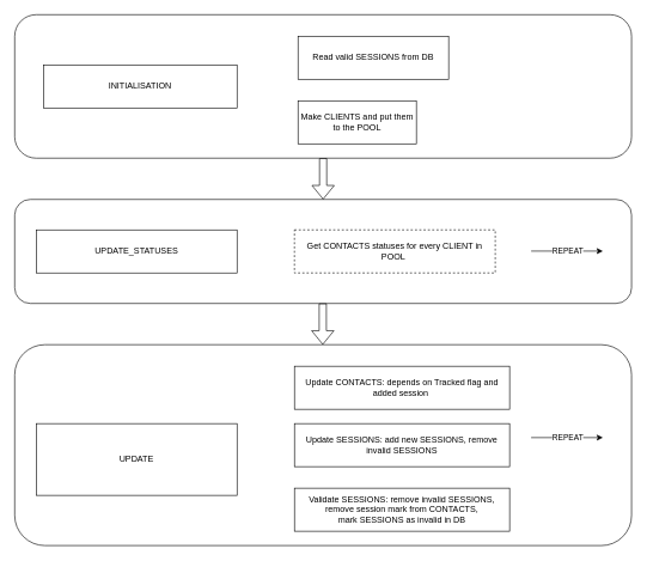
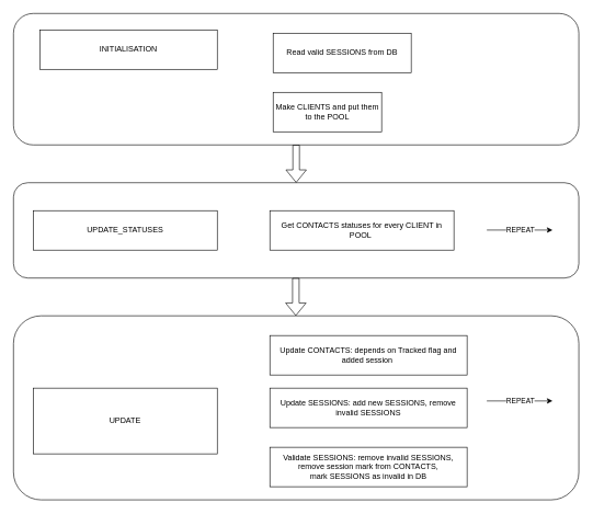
  <mxCell id="0" />
  <mxCell id="1" parent="0" />
  <mxCell id="2" value="" style="rounded=1;whiteSpace=wrap;html=1;" vertex="1" parent="1"><mxGeometry x="20" y="480" width="860" height="280" as="geometry" /></mxCell>
  <mxCell id="3" value="" style="rounded=1;whiteSpace=wrap;html=1;" vertex="1" parent="1"><mxGeometry x="20" y="20" width="860" height="200" as="geometry" /></mxCell>
- <mxCell id="4" value="INITIALISATION" style="rounded=0;whiteSpace=wrap;html=1;" vertex="1" parent="1"><mxGeometry x="60" y="90" width="270" height="60" as="geometry" /></mxCell>
+ <mxCell id="4" value="INITIALISATION" style="rounded=0;whiteSpace=wrap;html=1;" vertex="1" parent="1"><mxGeometry x="60" y="45" width="270" height="60" as="geometry" /></mxCell>
  <mxCell id="5" value="UPDATE" style="rounded=0;whiteSpace=wrap;html=1;" vertex="1" parent="1"><mxGeometry x="50" y="590" width="280" height="100" as="geometry" /></mxCell>
  <mxCell id="6" value="Read valid SESSIONS from DB" style="rounded=0;whiteSpace=wrap;html=1;" vertex="1" parent="1"><mxGeometry x="415" y="50" width="210" height="60" as="geometry" /></mxCell>
  <mxCell id="7" value="Make CLIENTS and put them to the POOL" style="rounded=0;whiteSpace=wrap;html=1;" vertex="1" parent="1"><mxGeometry x="415" y="140" width="165" height="60" as="geometry" /></mxCell>
  <mxCell id="8" value="" style="rounded=1;whiteSpace=wrap;html=1;" vertex="1" parent="1"><mxGeometry x="20" y="277.5" width="860" height="145" as="geometry" /></mxCell>
  <mxCell id="9" value="Validate SESSIONS: remove invalid SESSIONS, remove session mark from CONTACTS,&lt;br&gt;mark SESSIONS as invalid in DB" style="rounded=0;whiteSpace=wrap;html=1;" vertex="1" parent="1"><mxGeometry x="410" y="680" width="300" height="60" as="geometry" /></mxCell>
  <mxCell id="10" value="Update CONTACTS: depends on Tracked flag and added session&amp;nbsp;" style="rounded=0;whiteSpace=wrap;html=1;" vertex="1" parent="1"><mxGeometry x="410" y="510" width="300" height="60" as="geometry" /></mxCell>
  <mxCell id="11" value="Update SESSIONS: add new SESSIONS, remove invalid SESSIONS" style="rounded=0;whiteSpace=wrap;html=1;" vertex="1" parent="1"><mxGeometry x="410" y="590" width="300" height="60" as="geometry" /></mxCell>
- <mxCell id="12" value="Get CONTACTS statuses for every CLIENT in POOL&amp;nbsp;" style="rounded=0;whiteSpace=wrap;html=1;dashed=1;" vertex="1" parent="1"><mxGeometry x="410" y="320" width="280" height="60" as="geometry" /></mxCell>
+ <mxCell id="12" value="Get CONTACTS statuses for every CLIENT in POOL&amp;nbsp;" style="rounded=0;whiteSpace=wrap;html=1;" vertex="1" parent="1"><mxGeometry x="410" y="320" width="280" height="60" as="geometry" /></mxCell>
  <mxCell id="13" value="UPDATE_STATUSES" style="rounded=0;whiteSpace=wrap;html=1;" vertex="1" parent="1"><mxGeometry x="50" y="320" width="280" height="60" as="geometry" /></mxCell>
  <mxCell id="14" value="" style="endArrow=classic;html=1;" edge="1" parent="1"><mxGeometry relative="1" as="geometry"><mxPoint x="740" y="349.5" as="sourcePoint" /><mxPoint x="840" y="349.5" as="targetPoint" /></mxGeometry></mxCell>
  <mxCell id="15" value="REPEAT" style="edgeLabel;resizable=0;html=1;align=center;verticalAlign=middle;" connectable="0" vertex="1" parent="14"><mxGeometry relative="1" as="geometry" /></mxCell>
  <mxCell id="16" value="" style="endArrow=classic;html=1;" edge="1" parent="1"><mxGeometry relative="1" as="geometry"><mxPoint x="740" y="609.5" as="sourcePoint" /><mxPoint x="840" y="609.5" as="targetPoint" /></mxGeometry></mxCell>
  <mxCell id="17" value="REPEAT" style="edgeLabel;resizable=0;html=1;align=center;verticalAlign=middle;" connectable="0" vertex="1" parent="16"><mxGeometry relative="1" as="geometry" /></mxCell>
  <mxCell id="18" value="" style="shape=flexArrow;endArrow=classic;html=1;exitX=0.5;exitY=1;exitDx=0;exitDy=0;entryX=0.5;entryY=0;entryDx=0;entryDy=0;" edge="1" parent="1" source="3" target="8"><mxGeometry width="50" height="50" relative="1" as="geometry"><mxPoint x="550" y="500" as="sourcePoint" /><mxPoint x="600" y="450" as="targetPoint" /></mxGeometry></mxCell>
  <mxCell id="19" value="" style="shape=flexArrow;endArrow=classic;html=1;exitX=0.5;exitY=1;exitDx=0;exitDy=0;entryX=0.5;entryY=0;entryDx=0;entryDy=0;" edge="1" parent="1"><mxGeometry width="50" height="50" relative="1" as="geometry"><mxPoint x="449.5" y="422.5" as="sourcePoint" /><mxPoint x="449.5" y="480" as="targetPoint" /></mxGeometry></mxCell>
